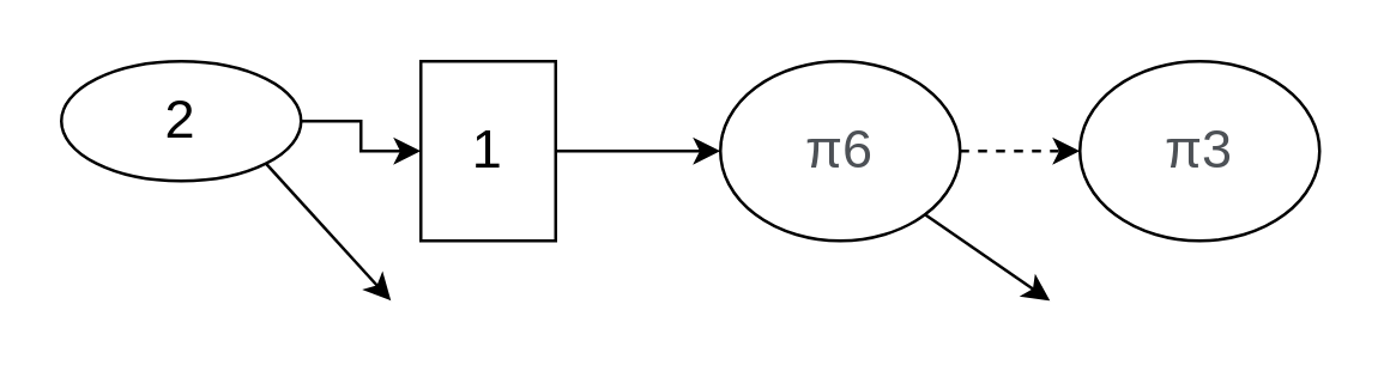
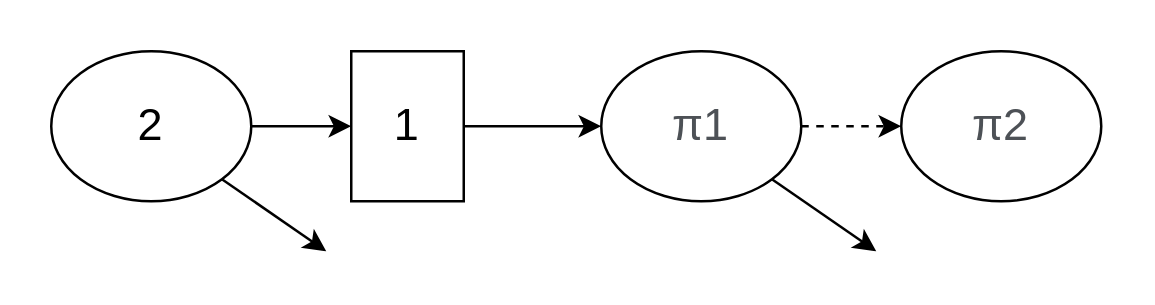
  <mxCell id="0" />
  <mxCell id="1" parent="0" />
  <mxCell id="2" value="" style="edgeStyle=orthogonalEdgeStyle;rounded=0;orthogonalLoop=1;jettySize=auto;html=1;" edge="1" parent="1" source="3" target="5"><mxGeometry relative="1" as="geometry" /></mxCell>
- <mxCell id="3" value="&lt;font style=&quot;font-size: 18px&quot;&gt;2&lt;/font&gt;" style="ellipse;whiteSpace=wrap;html=1;" vertex="1" parent="1"><mxGeometry x="20" y="20" width="80" height="40" as="geometry" /></mxCell>
+ <mxCell id="3" value="&lt;font style=&quot;font-size: 18px&quot;&gt;2&lt;/font&gt;" style="ellipse;whiteSpace=wrap;html=1;" vertex="1" parent="1"><mxGeometry x="20" y="20" width="80" height="60" as="geometry" /></mxCell>
  <mxCell id="4" value="" style="edgeStyle=orthogonalEdgeStyle;rounded=0;orthogonalLoop=1;jettySize=auto;html=1;" edge="1" parent="1" source="5" target="7"><mxGeometry relative="1" as="geometry" /></mxCell>
  <mxCell id="5" value="&lt;font style=&quot;font-size: 18px&quot;&gt;1&lt;/font&gt;" style="whiteSpace=wrap;html=1;aspect=fixed;" vertex="1" parent="1"><mxGeometry x="140" y="20" width="45" height="60" as="geometry" /></mxCell>
  <mxCell id="6" value="" style="edgeStyle=orthogonalEdgeStyle;rounded=0;orthogonalLoop=1;jettySize=auto;html=1;dashed=1;" edge="1" parent="1" source="7" target="8"><mxGeometry relative="1" as="geometry" /></mxCell>
- <mxCell id="7" value="&lt;font&gt;&lt;span style=&quot;color: rgb(77 , 81 , 86) ; text-align: left ; background-color: rgb(255 , 255 , 255)&quot;&gt;&lt;font style=&quot;font-size: 18px&quot;&gt;π6&lt;/font&gt;&lt;/span&gt;&lt;/font&gt;" style="ellipse;whiteSpace=wrap;html=1;" vertex="1" parent="1"><mxGeometry x="240" y="20" width="80" height="60" as="geometry" /></mxCell>
- <mxCell id="8" value="&lt;span style=&quot;color: rgb(77 , 81 , 86) ; font-size: 18px ; text-align: left ; background-color: rgb(255 , 255 , 255)&quot;&gt;π3&lt;/span&gt;" style="ellipse;whiteSpace=wrap;html=1;" vertex="1" parent="1"><mxGeometry x="360" y="20" width="80" height="60" as="geometry" /></mxCell>
+ <mxCell id="7" value="&lt;font&gt;&lt;span style=&quot;color: rgb(77 , 81 , 86) ; text-align: left ; background-color: rgb(255 , 255 , 255)&quot;&gt;&lt;font style=&quot;font-size: 18px&quot;&gt;π1&lt;/font&gt;&lt;/span&gt;&lt;/font&gt;" style="ellipse;whiteSpace=wrap;html=1;" vertex="1" parent="1"><mxGeometry x="240" y="20" width="80" height="60" as="geometry" /></mxCell>
+ <mxCell id="8" value="&lt;span style=&quot;color: rgb(77 , 81 , 86) ; font-size: 18px ; text-align: left ; background-color: rgb(255 , 255 , 255)&quot;&gt;π2&lt;/span&gt;" style="ellipse;whiteSpace=wrap;html=1;" vertex="1" parent="1"><mxGeometry x="360" y="20" width="80" height="60" as="geometry" /></mxCell>
  <mxCell id="9" value="" style="rounded=0;orthogonalLoop=1;jettySize=auto;html=1;exitX=1;exitY=1;exitDx=0;exitDy=0;" edge="1" parent="1" source="3"><mxGeometry relative="1" as="geometry"><mxPoint x="90" y="70" as="sourcePoint" /><mxPoint x="130" y="100" as="targetPoint" /></mxGeometry></mxCell>
  <mxCell id="10" value="" style="rounded=0;orthogonalLoop=1;jettySize=auto;html=1;exitX=1;exitY=1;exitDx=0;exitDy=0;" edge="1" parent="1" source="7"><mxGeometry relative="1" as="geometry"><mxPoint x="318.284" y="80.003" as="sourcePoint" /><mxPoint x="350" y="100" as="targetPoint" /></mxGeometry></mxCell>
